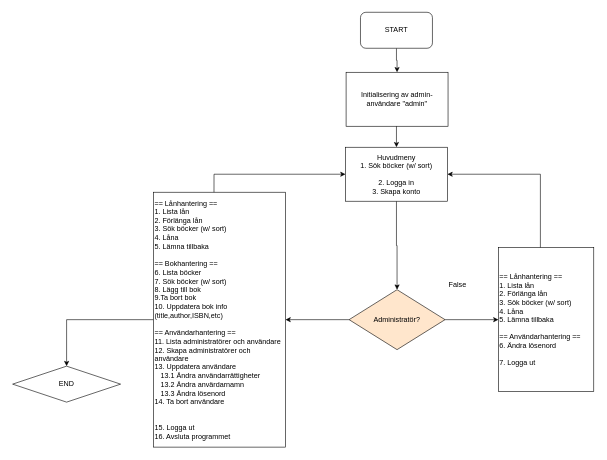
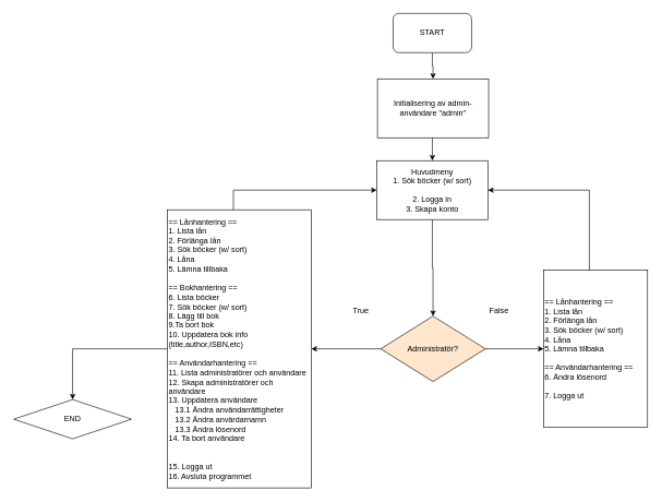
  <mxCell id="0" />
  <mxCell id="1" parent="0" />
  <mxCell id="2" style="edgeStyle=orthogonalEdgeStyle;rounded=0;orthogonalLoop=1;jettySize=auto;html=1;exitX=0.5;exitY=1;exitDx=0;exitDy=0;entryX=0.5;entryY=0;entryDx=0;entryDy=0;" parent="1" source="12" target="4" edge="1"><mxGeometry relative="1" as="geometry"><mxPoint x="705" y="230" as="sourcePoint" /></mxGeometry></mxCell>
  <mxCell id="3" value="" style="edgeStyle=orthogonalEdgeStyle;rounded=0;orthogonalLoop=1;jettySize=auto;html=1;" parent="1" source="4" target="9" edge="1"><mxGeometry relative="1" as="geometry" /></mxCell>
  <mxCell id="4" value="Administratör?" style="rhombus;whiteSpace=wrap;html=1;fillColor=#ffe6cc;" parent="1" vertex="1"><mxGeometry x="581" y="482.5" width="160" height="100" as="geometry" /></mxCell>
  <mxCell id="5" style="edgeStyle=orthogonalEdgeStyle;rounded=0;orthogonalLoop=1;jettySize=auto;html=1;entryX=0;entryY=0.5;entryDx=0;entryDy=0;exitX=0.458;exitY=0.008;exitDx=0;exitDy=0;exitPerimeter=0;" parent="1" source="7" target="12" edge="1"><mxGeometry relative="1" as="geometry"><Array as="points"><mxPoint x="356" y="290" /></Array></mxGeometry></mxCell>
  <mxCell id="6" style="edgeStyle=orthogonalEdgeStyle;rounded=0;orthogonalLoop=1;jettySize=auto;html=1;entryX=0.5;entryY=0;entryDx=0;entryDy=0;" parent="1" source="7" target="16" edge="1"><mxGeometry relative="1" as="geometry" /></mxCell>
  <mxCell id="7" value="&lt;div&gt;&lt;div&gt;== Lånhantering ==&lt;/div&gt;1. Lista lån&lt;div&gt;2. Förlänga lån&lt;br&gt;&lt;div&gt;3. Sök böcker (w/ sort)&lt;br&gt;&lt;div&gt;&lt;div&gt;4. Låna&lt;span style=&quot;background-color: initial;&quot;&gt;&amp;nbsp;&lt;/span&gt;&lt;/div&gt;&lt;div&gt;5. Lämna tillbaka&lt;/div&gt;&lt;/div&gt;&lt;/div&gt;&lt;/div&gt;&lt;/div&gt;&lt;div&gt;&lt;span style=&quot;&quot;&gt;&lt;br&gt;&lt;/span&gt;&lt;/div&gt;&lt;div&gt;&lt;span style=&quot;&quot;&gt;== Bokhantering ==&lt;/span&gt;&lt;/div&gt;&lt;span style=&quot;&quot;&gt;6. Lista böcker&lt;/span&gt;&lt;div&gt;7. Sök böcker (w/ sort)&lt;br&gt;&lt;div&gt;8. Lägg till bok&lt;/div&gt;&lt;div&gt;9.Ta bort bok&lt;/div&gt;&lt;div&gt;10. Uppdatera bok info (title,author,ISBN,etc)&lt;/div&gt;&lt;div&gt;&lt;br&gt;&lt;/div&gt;&lt;div&gt;== Användarhantering ==&lt;br&gt;&lt;div style=&quot;&quot;&gt;11. Lista administratörer och användare&lt;/div&gt;&lt;div style=&quot;&quot;&gt;12. Skapa&amp;nbsp;&lt;span style=&quot;background-color: initial;&quot;&gt;administratörer och användare&lt;/span&gt;&lt;/div&gt;&lt;div style=&quot;&quot;&gt;13. Uppdatera användare&lt;/div&gt;&lt;div style=&quot;&quot;&gt;&amp;nbsp; &amp;nbsp;13.1&amp;nbsp;&lt;span style=&quot;background-color: initial;&quot;&gt;Ändra användarrättigheter&lt;/span&gt;&lt;span style=&quot;background-color: initial;&quot;&gt;&amp;nbsp;&lt;/span&gt;&lt;/div&gt;&lt;div style=&quot;&quot;&gt;&amp;nbsp; &amp;nbsp;13.2 Ändra anvärdarnamn&lt;/div&gt;&lt;div style=&quot;&quot;&gt;&amp;nbsp; &amp;nbsp;13.3&amp;nbsp;&lt;span style=&quot;background-color: initial;&quot;&gt;Ändra lösenord&lt;/span&gt;&lt;/div&gt;&lt;div style=&quot;&quot;&gt;&lt;div&gt;&lt;div&gt;14. Ta bort användare&lt;/div&gt;&lt;div&gt;&lt;br&gt;&lt;/div&gt;&lt;div&gt;&lt;br&gt;&lt;/div&gt;&lt;div&gt;15. Logga ut&lt;/div&gt;&lt;/div&gt;&lt;div&gt;16. Avsluta programmet&lt;/div&gt;&lt;/div&gt;&lt;/div&gt;&lt;/div&gt;" style="rounded=0;whiteSpace=wrap;html=1;align=left;" parent="1" vertex="1"><mxGeometry x="255" y="320" width="220" height="425" as="geometry" /></mxCell>
  <mxCell id="8" style="edgeStyle=orthogonalEdgeStyle;rounded=0;orthogonalLoop=1;jettySize=auto;html=1;entryX=1;entryY=0.5;entryDx=0;entryDy=0;" parent="1" source="9" target="12" edge="1"><mxGeometry relative="1" as="geometry"><Array as="points"><mxPoint x="900" y="290" /></Array></mxGeometry></mxCell>
  <mxCell id="9" value="&lt;div&gt;== Lånhantering ==&lt;/div&gt;1. Lista lån&lt;div&gt;2. Förlänga lån&lt;br&gt;&lt;div&gt;3. Sök böcker (w/ sort)&lt;br&gt;&lt;div&gt;&lt;div&gt;4. Låna&lt;span style=&quot;background-color: initial;&quot;&gt;&amp;nbsp;&lt;/span&gt;&lt;/div&gt;&lt;div&gt;5. Lämna tillbaka&lt;/div&gt;&lt;div&gt;&lt;br&gt;&lt;/div&gt;&lt;div&gt;== Användarhantering ==&lt;/div&gt;&lt;div&gt;6. Ändra lösenord&lt;/div&gt;&lt;div&gt;&lt;br&gt;&lt;/div&gt;&lt;div&gt;7. Logga ut&lt;/div&gt;&lt;/div&gt;&lt;/div&gt;&lt;/div&gt;" style="rounded=0;whiteSpace=wrap;html=1;align=left;" parent="1" vertex="1"><mxGeometry x="830" y="412.5" width="159" height="240" as="geometry" /></mxCell>
+ <mxCell id="10" value="True" style="text;html=1;align=center;verticalAlign=middle;whiteSpace=wrap;rounded=0;" parent="1" vertex="1"><mxGeometry x="521" y="460" width="60" height="30" as="geometry" /></mxCell>
  <mxCell id="11" value="False" style="text;html=1;align=center;verticalAlign=middle;whiteSpace=wrap;rounded=0;" parent="1" vertex="1"><mxGeometry x="732" y="460" width="60" height="30" as="geometry" /></mxCell>
  <mxCell id="12" value="&lt;div&gt;Huvudmeny&lt;br&gt;1.&amp;nbsp;&lt;span style=&quot;text-align: left; background-color: initial;&quot;&gt;Sök böcker (w/ sort)&lt;/span&gt;&lt;/div&gt;&lt;div&gt;&lt;span style=&quot;text-align: left; background-color: initial;&quot;&gt;&lt;br&gt;&lt;/span&gt;&lt;/div&gt;2. Logga in&lt;div&gt;3. Skapa konto&lt;/div&gt;" style="rounded=0;whiteSpace=wrap;html=1;" parent="1" vertex="1"><mxGeometry x="575" y="245" width="170" height="90" as="geometry" /></mxCell>
  <mxCell id="13" style="edgeStyle=orthogonalEdgeStyle;rounded=0;orthogonalLoop=1;jettySize=auto;html=1;entryX=0.5;entryY=0;entryDx=0;entryDy=0;exitX=0.5;exitY=1;exitDx=0;exitDy=0;" parent="1" source="18" target="12" edge="1"><mxGeometry relative="1" as="geometry"><mxPoint x="630" y="190" as="sourcePoint" /></mxGeometry></mxCell>
  <mxCell id="14" value="" style="edgeStyle=orthogonalEdgeStyle;rounded=0;orthogonalLoop=1;jettySize=auto;html=1;" edge="1" parent="1" source="15" target="18"><mxGeometry relative="1" as="geometry" /></mxCell>
  <mxCell id="15" value="START" style="rounded=1;whiteSpace=wrap;html=1;" parent="1" vertex="1"><mxGeometry x="600" y="20" width="120" height="60" as="geometry" /></mxCell>
  <mxCell id="16" value="END" style="rhombus;whiteSpace=wrap;html=1;" parent="1" vertex="1"><mxGeometry x="20" y="610" width="180" height="60" as="geometry" /></mxCell>
  <mxCell id="17" value="" style="edgeStyle=orthogonalEdgeStyle;rounded=0;orthogonalLoop=1;jettySize=auto;html=1;entryX=1;entryY=0.5;entryDx=0;entryDy=0;" parent="1" source="4" target="7" edge="1"><mxGeometry relative="1" as="geometry"><mxPoint x="580" y="500" as="sourcePoint" /><mxPoint x="460" y="532.5" as="targetPoint" /></mxGeometry></mxCell>
  <mxCell id="18" value="Initialisering av admin-användare &quot;admin&quot;" style="rounded=0;whiteSpace=wrap;html=1;" vertex="1" parent="1"><mxGeometry x="576" y="120" width="170" height="90" as="geometry" /></mxCell>
